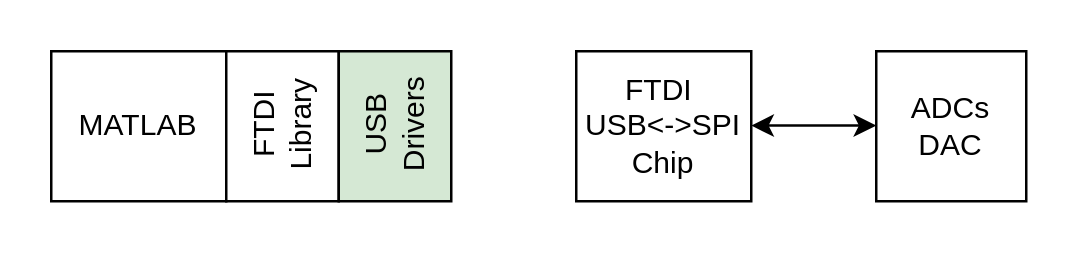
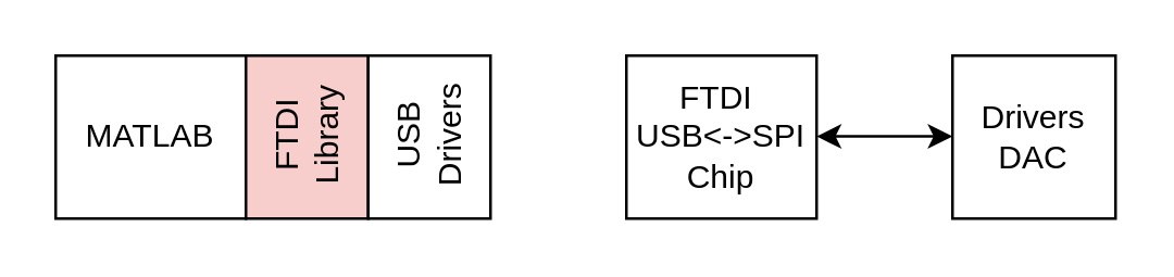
  <mxCell id="0" />
  <mxCell id="1" parent="0" />
  <mxCell id="2" value="MATLAB" style="rounded=0;whiteSpace=wrap;html=1;" vertex="1" parent="1"><mxGeometry x="20" y="20" width="70" height="60" as="geometry" /></mxCell>
- <mxCell id="3" value="FTDI Library" style="rounded=0;whiteSpace=wrap;html=1;rotation=-90;" vertex="1" parent="1"><mxGeometry x="82.5" y="27.5" width="60" height="45" as="geometry" /></mxCell>
- <mxCell id="4" value="USB Drivers" style="rounded=0;whiteSpace=wrap;html=1;rotation=-90;fillColor=#d5e8d4;" vertex="1" parent="1"><mxGeometry x="127.5" y="27.5" width="60" height="45" as="geometry" /></mxCell>
+ <mxCell id="3" value="FTDI Library" style="rounded=0;whiteSpace=wrap;html=1;rotation=-90;fillColor=#f8cecc;" vertex="1" parent="1"><mxGeometry x="82.5" y="27.5" width="60" height="45" as="geometry" /></mxCell>
+ <mxCell id="4" value="USB Drivers" style="rounded=0;whiteSpace=wrap;html=1;rotation=-90;" vertex="1" parent="1"><mxGeometry x="127.5" y="27.5" width="60" height="45" as="geometry" /></mxCell>
  <mxCell id="5" value="FTDI&amp;nbsp;&lt;br&gt;USB&amp;lt;-&amp;gt;SPI&lt;br&gt;Chip" style="rounded=0;whiteSpace=wrap;html=1;" vertex="1" parent="1"><mxGeometry x="230" y="20" width="70" height="60" as="geometry" /></mxCell>
- <mxCell id="6" value="ADCs&lt;br&gt;DAC" style="rounded=0;whiteSpace=wrap;html=1;" vertex="1" parent="1"><mxGeometry x="350" y="20" width="60" height="60" as="geometry" /></mxCell>
+ <mxCell id="6" value="Drivers&lt;br&gt;DAC" style="rounded=0;whiteSpace=wrap;html=1;" vertex="1" parent="1"><mxGeometry x="350" y="20" width="60" height="60" as="geometry" /></mxCell>
  <mxCell id="7" value="" style="endArrow=classic;startArrow=classic;html=1;rounded=0;entryX=0;entryY=0.5;entryDx=0;entryDy=0;exitX=0.5;exitY=1;exitDx=0;exitDy=0;" edge="1" parent="1"><mxGeometry width="50" height="50" relative="1" as="geometry"><mxPoint x="300" y="49.71" as="sourcePoint" /><mxPoint x="350" y="49.71" as="targetPoint" /></mxGeometry></mxCell>
